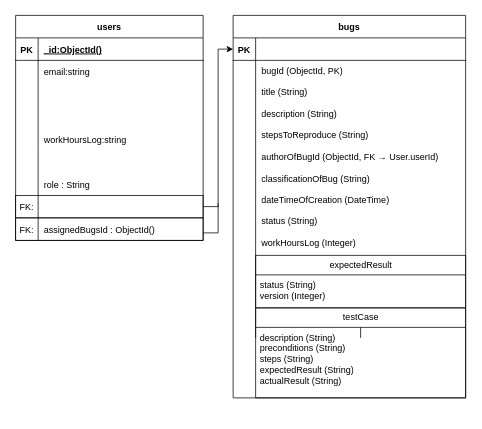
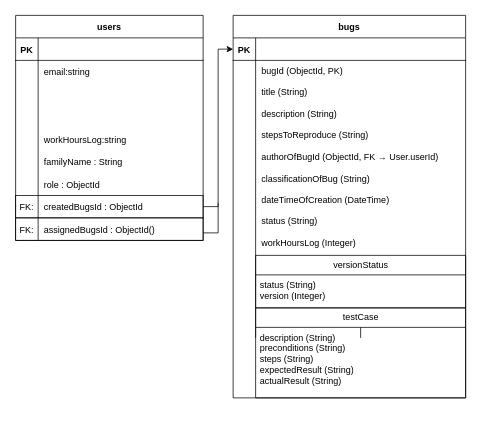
  <mxCell id="0" />
  <mxCell id="1" parent="0" />
  <mxCell id="2" value="users" style="shape=table;startSize=30;container=1;collapsible=1;childLayout=tableLayout;fixedRows=1;rowLines=0;fontStyle=1;align=center;resizeLast=1;" vertex="1" parent="1"><mxGeometry x="20" y="20" width="250" height="300" as="geometry" /></mxCell>
  <mxCell id="3" value="" style="shape=partialRectangle;collapsible=0;dropTarget=0;pointerEvents=0;fillColor=none;points=[[0,0.5],[1,0.5]];portConstraint=eastwest;top=0;left=0;right=0;bottom=1;" vertex="1" parent="2"><mxGeometry y="30" width="250" height="30" as="geometry" /></mxCell>
  <mxCell id="4" value="PK" style="shape=partialRectangle;overflow=hidden;connectable=0;fillColor=none;top=0;left=0;bottom=0;right=0;fontStyle=1;" vertex="1" parent="3"><mxGeometry width="30" height="30" as="geometry"><mxRectangle width="30" height="30" as="alternateBounds" /></mxGeometry></mxCell>
- <mxCell id="5" value="_id:ObjectId()" style="shape=partialRectangle;overflow=hidden;connectable=0;fillColor=none;top=0;left=0;bottom=0;right=0;align=left;spacingLeft=6;fontStyle=5;" vertex="1" parent="3"><mxGeometry x="30" width="220" height="30" as="geometry"><mxRectangle width="220" height="30" as="alternateBounds" /></mxGeometry></mxCell>
  <mxCell id="6" value="" style="shape=partialRectangle;collapsible=0;dropTarget=0;pointerEvents=0;fillColor=none;points=[[0,0.5],[1,0.5]];portConstraint=eastwest;top=0;left=0;right=0;bottom=0;" vertex="1" parent="2"><mxGeometry y="60" width="250" height="30" as="geometry" /></mxCell>
  <mxCell id="7" value="" style="shape=partialRectangle;overflow=hidden;connectable=0;fillColor=none;top=0;left=0;bottom=0;right=0;" vertex="1" parent="6"><mxGeometry width="30" height="30" as="geometry"><mxRectangle width="30" height="30" as="alternateBounds" /></mxGeometry></mxCell>
  <mxCell id="8" value="email:string" style="shape=partialRectangle;overflow=hidden;connectable=0;fillColor=none;top=0;left=0;bottom=0;right=0;align=left;spacingLeft=6;" vertex="1" parent="6"><mxGeometry x="30" width="220" height="30" as="geometry"><mxRectangle width="220" height="30" as="alternateBounds" /></mxGeometry></mxCell>
  <mxCell id="9" value="" style="shape=partialRectangle;collapsible=0;dropTarget=0;pointerEvents=0;fillColor=none;points=[[0,0.5],[1,0.5]];portConstraint=eastwest;top=0;left=0;right=0;bottom=0;" vertex="1" parent="2"><mxGeometry y="90" width="250" height="30" as="geometry" /></mxCell>
  <mxCell id="10" value="" style="shape=partialRectangle;overflow=hidden;connectable=0;fillColor=none;top=0;left=0;bottom=0;right=0;" vertex="1" parent="9"><mxGeometry width="30" height="30" as="geometry"><mxRectangle width="30" height="30" as="alternateBounds" /></mxGeometry></mxCell>
  <mxCell id="11" value="" style="shape=partialRectangle;collapsible=0;dropTarget=0;pointerEvents=0;fillColor=none;points=[[0,0.5],[1,0.5]];portConstraint=eastwest;top=0;left=0;right=0;bottom=0;" vertex="1" parent="2"><mxGeometry y="120" width="250" height="30" as="geometry" /></mxCell>
  <mxCell id="12" value="" style="shape=partialRectangle;overflow=hidden;connectable=0;fillColor=none;top=0;left=0;bottom=0;right=0;" vertex="1" parent="11"><mxGeometry width="30" height="30" as="geometry"><mxRectangle width="30" height="30" as="alternateBounds" /></mxGeometry></mxCell>
  <mxCell id="13" value="" style="shape=partialRectangle;collapsible=0;dropTarget=0;pointerEvents=0;fillColor=none;points=[[0,0.5],[1,0.5]];portConstraint=eastwest;top=0;left=0;right=0;bottom=0;" vertex="1" parent="2"><mxGeometry y="150" width="250" height="30" as="geometry" /></mxCell>
  <mxCell id="14" value="        " style="shape=partialRectangle;overflow=hidden;connectable=0;fillColor=none;top=0;left=0;bottom=0;right=0;" vertex="1" parent="13"><mxGeometry width="30" height="30" as="geometry"><mxRectangle width="30" height="30" as="alternateBounds" /></mxGeometry></mxCell>
  <mxCell id="15" value="workHoursLog:string" style="shape=partialRectangle;overflow=hidden;connectable=0;fillColor=none;top=0;left=0;bottom=0;right=0;align=left;spacingLeft=6;" vertex="1" parent="13"><mxGeometry x="30" width="220" height="30" as="geometry"><mxRectangle width="220" height="30" as="alternateBounds" /></mxGeometry></mxCell>
  <mxCell id="16" value="" style="shape=partialRectangle;collapsible=0;dropTarget=0;pointerEvents=0;fillColor=none;points=[[0,0.5],[1,0.5]];portConstraint=eastwest;top=0;left=0;right=0;bottom=0;" vertex="1" parent="2"><mxGeometry y="180" width="250" height="30" as="geometry" /></mxCell>
  <mxCell id="17" value="" style="shape=partialRectangle;overflow=hidden;connectable=0;fillColor=none;top=0;left=0;bottom=0;right=0;" vertex="1" parent="16"><mxGeometry width="30" height="30" as="geometry"><mxRectangle width="30" height="30" as="alternateBounds" /></mxGeometry></mxCell>
+ <mxCell id="18" value="familyName : String" style="shape=partialRectangle;overflow=hidden;connectable=0;fillColor=none;top=0;left=0;bottom=0;right=0;align=left;spacingLeft=6;" vertex="1" parent="16"><mxGeometry x="30" width="220" height="30" as="geometry"><mxRectangle width="220" height="30" as="alternateBounds" /></mxGeometry></mxCell>
  <mxCell id="19" value="" style="shape=partialRectangle;collapsible=0;dropTarget=0;pointerEvents=0;fillColor=none;points=[[0,0.5],[1,0.5]];portConstraint=eastwest;top=0;left=0;right=0;bottom=0;" vertex="1" parent="2"><mxGeometry y="210" width="250" height="30" as="geometry" /></mxCell>
  <mxCell id="20" value="" style="shape=partialRectangle;overflow=hidden;connectable=0;fillColor=none;top=0;left=0;bottom=0;right=0;" vertex="1" parent="19"><mxGeometry width="30" height="30" as="geometry"><mxRectangle width="30" height="30" as="alternateBounds" /></mxGeometry></mxCell>
- <mxCell id="21" value="role : String" style="shape=partialRectangle;overflow=hidden;connectable=0;fillColor=none;top=0;left=0;bottom=0;right=0;align=left;spacingLeft=6;" vertex="1" parent="19"><mxGeometry x="30" width="220" height="30" as="geometry"><mxRectangle width="220" height="30" as="alternateBounds" /></mxGeometry></mxCell>
+ <mxCell id="21" value="role : ObjectId" style="shape=partialRectangle;overflow=hidden;connectable=0;fillColor=none;top=0;left=0;bottom=0;right=0;align=left;spacingLeft=6;" vertex="1" parent="19"><mxGeometry x="30" width="220" height="30" as="geometry"><mxRectangle width="220" height="30" as="alternateBounds" /></mxGeometry></mxCell>
  <mxCell id="22" value="" style="shape=partialRectangle;collapsible=0;dropTarget=0;pointerEvents=0;points=[[0,0.5],[1,0.5]];portConstraint=eastwest;top=0;left=0;right=0;bottom=0;labelBorderColor=default;verticalAlign=top;labelBackgroundColor=none;fillColor=none;perimeterSpacing=999;" vertex="1" parent="2"><mxGeometry y="240" width="250" height="30" as="geometry" /></mxCell>
  <mxCell id="23" value="FK:" style="shape=partialRectangle;overflow=hidden;connectable=0;fillColor=none;top=0;left=0;bottom=0;right=0;strokeColor=default;shadow=0;" vertex="1" parent="22"><mxGeometry width="30" height="30" as="geometry"><mxRectangle width="30" height="30" as="alternateBounds" /></mxGeometry></mxCell>
+ <mxCell id="24" value="createdBugsId : ObjectId" style="shape=partialRectangle;overflow=hidden;connectable=0;fillColor=none;top=0;left=0;bottom=0;right=0;align=left;spacingLeft=6;perimeterSpacing=0;strokeColor=default;shadow=0;" vertex="1" parent="22"><mxGeometry x="30" width="220" height="30" as="geometry"><mxRectangle width="220" height="30" as="alternateBounds" /></mxGeometry></mxCell>
  <mxCell id="25" value="" style="shape=partialRectangle;collapsible=0;dropTarget=0;pointerEvents=0;fillColor=none;points=[[0,0.5],[1,0.5]];portConstraint=eastwest;top=0;left=0;right=0;bottom=0;" vertex="1" parent="2"><mxGeometry y="270" width="250" height="30" as="geometry" /></mxCell>
  <mxCell id="26" value="FK:" style="shape=partialRectangle;overflow=hidden;connectable=0;fillColor=none;top=0;left=0;bottom=0;right=0;" vertex="1" parent="25"><mxGeometry width="30" height="30" as="geometry"><mxRectangle width="30" height="30" as="alternateBounds" /></mxGeometry></mxCell>
  <mxCell id="27" value="assignedBugsId : ObjectId()" style="shape=partialRectangle;overflow=hidden;connectable=0;fillColor=none;top=0;left=0;bottom=0;right=0;align=left;spacingLeft=6;" vertex="1" parent="25"><mxGeometry x="30" width="220" height="30" as="geometry"><mxRectangle width="220" height="30" as="alternateBounds" /></mxGeometry></mxCell>
  <mxCell id="28" style="edgeStyle=orthogonalEdgeStyle;rounded=0;orthogonalLoop=1;jettySize=auto;html=1;entryX=0;entryY=0.5;entryDx=0;entryDy=0;" edge="1" parent="1" source="29" target="34"><mxGeometry relative="1" as="geometry"><mxPoint x="290" y="65" as="targetPoint" /><Array as="points"><mxPoint x="290" y="275" /><mxPoint x="290" y="65" /></Array></mxGeometry></mxCell>
  <mxCell id="29" value="" style="whiteSpace=wrap;html=1;borderBottom=none;fillColor=none;rounded=0;" vertex="1" parent="1"><mxGeometry x="20" y="260" width="250" height="30" as="geometry" /></mxCell>
  <mxCell id="30" value="" style="whiteSpace=wrap;html=1;borderBottom=none;fillColor=none;rounded=0;" vertex="1" parent="1"><mxGeometry x="20" y="290" width="250" height="30" as="geometry" /></mxCell>
  <mxCell id="31" value="" style="endArrow=none;html=1;rounded=0;" edge="1" parent="1"><mxGeometry width="50" height="50" relative="1" as="geometry"><mxPoint x="270" y="310" as="sourcePoint" /><mxPoint x="290" y="270" as="targetPoint" /><Array as="points"><mxPoint x="290" y="310" /></Array></mxGeometry></mxCell>
  <mxCell id="32" value="" style="group" vertex="1" connectable="0" parent="1"><mxGeometry x="310" y="20" width="310" height="530" as="geometry" /></mxCell>
  <mxCell id="33" value="bugs" style="shape=table;startSize=30;container=1;collapsible=1;childLayout=tableLayout;fixedRows=1;rowLines=0;fontStyle=1;align=center;resizeLast=1;" vertex="1" parent="32"><mxGeometry width="310" height="510" as="geometry" /></mxCell>
  <mxCell id="34" value="" style="shape=partialRectangle;collapsible=0;dropTarget=0;pointerEvents=0;fillColor=none;points=[[0,0.5],[1,0.5]];portConstraint=eastwest;top=0;left=0;right=0;bottom=1;" vertex="1" parent="33"><mxGeometry y="30" width="310" height="30" as="geometry" /></mxCell>
  <mxCell id="35" value="PK" style="shape=partialRectangle;overflow=hidden;connectable=0;fillColor=none;top=0;left=0;bottom=0;right=0;fontStyle=1;" vertex="1" parent="34"><mxGeometry width="30" height="30" as="geometry"><mxRectangle width="30" height="30" as="alternateBounds" /></mxGeometry></mxCell>
  <mxCell id="36" value="" style="shape=partialRectangle;collapsible=0;dropTarget=0;pointerEvents=0;fillColor=none;points=[[0,0.5],[1,0.5]];portConstraint=eastwest;top=0;left=0;right=0;bottom=0;align=left;" vertex="1" parent="33"><mxGeometry y="60" width="310" height="370" as="geometry" /></mxCell>
  <mxCell id="37" value="" style="shape=partialRectangle;overflow=hidden;connectable=0;fillColor=none;top=0;left=0;bottom=0;right=0;" vertex="1" parent="36"><mxGeometry width="30" height="370" as="geometry"><mxRectangle width="30" height="370" as="alternateBounds" /></mxGeometry></mxCell>
  <mxCell id="38" value="bugId (ObjectId, PK)&lt;br&gt;&lt;br&gt;title (String)&lt;br&gt;&lt;br&gt;description (String)&lt;br&gt;&lt;br&gt;stepsToReproduce (String)&lt;br&gt;&lt;br&gt;authorOfBugId (ObjectId, FK → User.userId)&lt;br&gt;&lt;br&gt;classificationOfBug (String)&lt;br&gt;&lt;br&gt;dateTimeOfCreation (DateTime)&lt;br&gt;&lt;br&gt;&lt;div&gt;status (String)&lt;/div&gt;&lt;div&gt;&lt;br&gt;&lt;/div&gt;&lt;div&gt;workHoursLog (Integer)&lt;/div&gt;&lt;div&gt;&lt;br&gt;&lt;/div&gt;&lt;div&gt;&lt;br&gt;&lt;/div&gt;" style="shape=partialRectangle;overflow=hidden;connectable=0;fillColor=none;top=0;left=0;bottom=0;right=0;align=left;spacingLeft=6;verticalAlign=top;textDirection=ltr;html=1;" vertex="1" parent="36"><mxGeometry x="30" width="280" height="370" as="geometry"><mxRectangle width="280" height="370" as="alternateBounds" /></mxGeometry></mxCell>
  <mxCell id="39" value="testCase" style="swimlane;fontStyle=0;childLayout=stackLayout;horizontal=1;startSize=26;fillColor=none;horizontalStack=0;resizeParent=1;resizeParentMax=0;resizeLast=0;collapsible=1;marginBottom=0;html=1;" vertex="1" parent="32"><mxGeometry x="30" y="390" width="280" height="120" as="geometry" /></mxCell>
  <mxCell id="40" value="description (String)&lt;br&gt;preconditions (String)&lt;br&gt;steps (String)&lt;br&gt;expectedResult (String)&lt;br&gt;actualResult (String)&lt;div&gt;&lt;br&gt;&lt;/div&gt;" style="text;strokeColor=none;fillColor=none;align=left;verticalAlign=top;spacingLeft=4;spacingRight=4;overflow=hidden;rotatable=0;points=[[0,0.5],[1,0.5]];portConstraint=eastwest;whiteSpace=wrap;html=1;" vertex="1" parent="39"><mxGeometry y="26" width="280" height="94" as="geometry" /></mxCell>
- <mxCell id="41" value="expectedResult" style="swimlane;fontStyle=0;childLayout=stackLayout;horizontal=1;startSize=26;fillColor=none;horizontalStack=0;resizeParent=1;resizeParentMax=0;resizeLast=0;collapsible=1;marginBottom=0;html=1;" vertex="1" parent="32"><mxGeometry x="30" y="320" width="280" height="70" as="geometry" /></mxCell>
+ <mxCell id="41" value="versionStatus" style="swimlane;fontStyle=0;childLayout=stackLayout;horizontal=1;startSize=26;fillColor=none;horizontalStack=0;resizeParent=1;resizeParentMax=0;resizeLast=0;collapsible=1;marginBottom=0;html=1;" vertex="1" parent="32"><mxGeometry x="30" y="320" width="280" height="70" as="geometry" /></mxCell>
  <mxCell id="42" value="status (String)&lt;br&gt;version (Integer)&lt;div&gt;&lt;br&gt;&lt;/div&gt;" style="text;strokeColor=none;fillColor=none;align=left;verticalAlign=top;spacingLeft=4;spacingRight=4;overflow=hidden;rotatable=0;points=[[0,0.5],[1,0.5]];portConstraint=eastwest;whiteSpace=wrap;html=1;" vertex="1" parent="41"><mxGeometry y="26" width="280" height="44" as="geometry" /></mxCell>
  <mxCell id="43" style="edgeStyle=orthogonalEdgeStyle;rounded=0;orthogonalLoop=1;jettySize=auto;html=1;endArrow=none;endFill=0;" edge="1" parent="32" source="40" target="36"><mxGeometry relative="1" as="geometry"><Array as="points"><mxPoint x="300" y="130" /><mxPoint x="300" y="130" /></Array></mxGeometry></mxCell>
